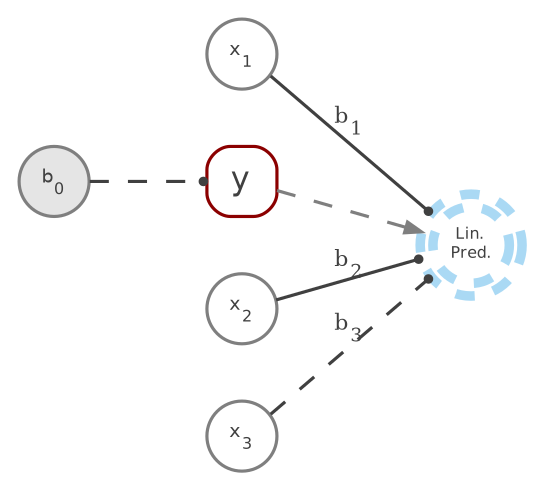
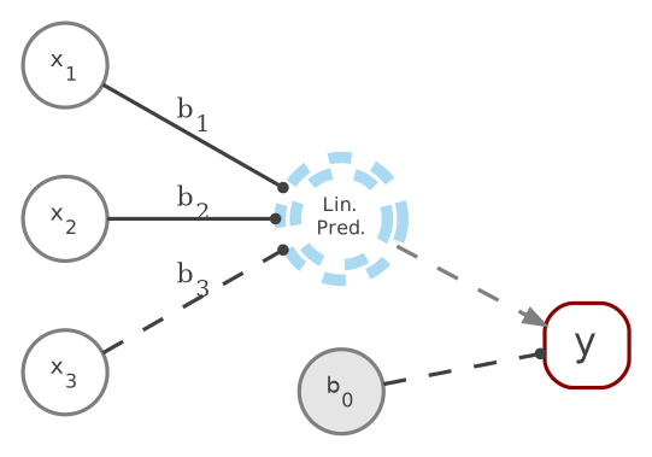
  digraph {
    rankdir=LR
    node [color=gray50 fixedsize=true fontcolor=gray25 fontname=Helvetica fontsize=6 shape=circle]
    edge [arrowhead=dot arrowsize=0.25 color=gray25 fontcolor=gray25 fontsize=7 minlen=1 style=dashed]
    n1 [label=<x<sub>1</sub>> width=.3]
    n2 [color="#56B4E980" fillcolor=gray90 fontsize=5 label="Lin.\nPred." penwidth=3 shape=doublecircle style=dashed width=.33]
    y [color=darkred fillcolor=gray90 fixedsize=True fontsize=10 shape=square style=rounded width=.3]
    n4 [label=<x<sub>2</sub>> width=.3]
    n5 [label=<x<sub>3</sub>> width=.3]
    n6 [fillcolor=gray90 label=<b<sub>0</sub>> style=filled width=.3]
    n1 -> n2 [label=<b<sub>1</sub>> style=solid]
-   y -> n2 [arrowsize=.5 color=gray50 fontsize=5 arrowhead="" minlen=""]
+   n2 -> y [arrowsize=.5 color=gray50 fontsize=5 arrowhead="" minlen=""]
    n4 -> n2 [label=<b<sub>2</sub>> style=solid]
    n5 -> n2 [label=<b<sub>3</sub>>]
    n6 -> y
  }
